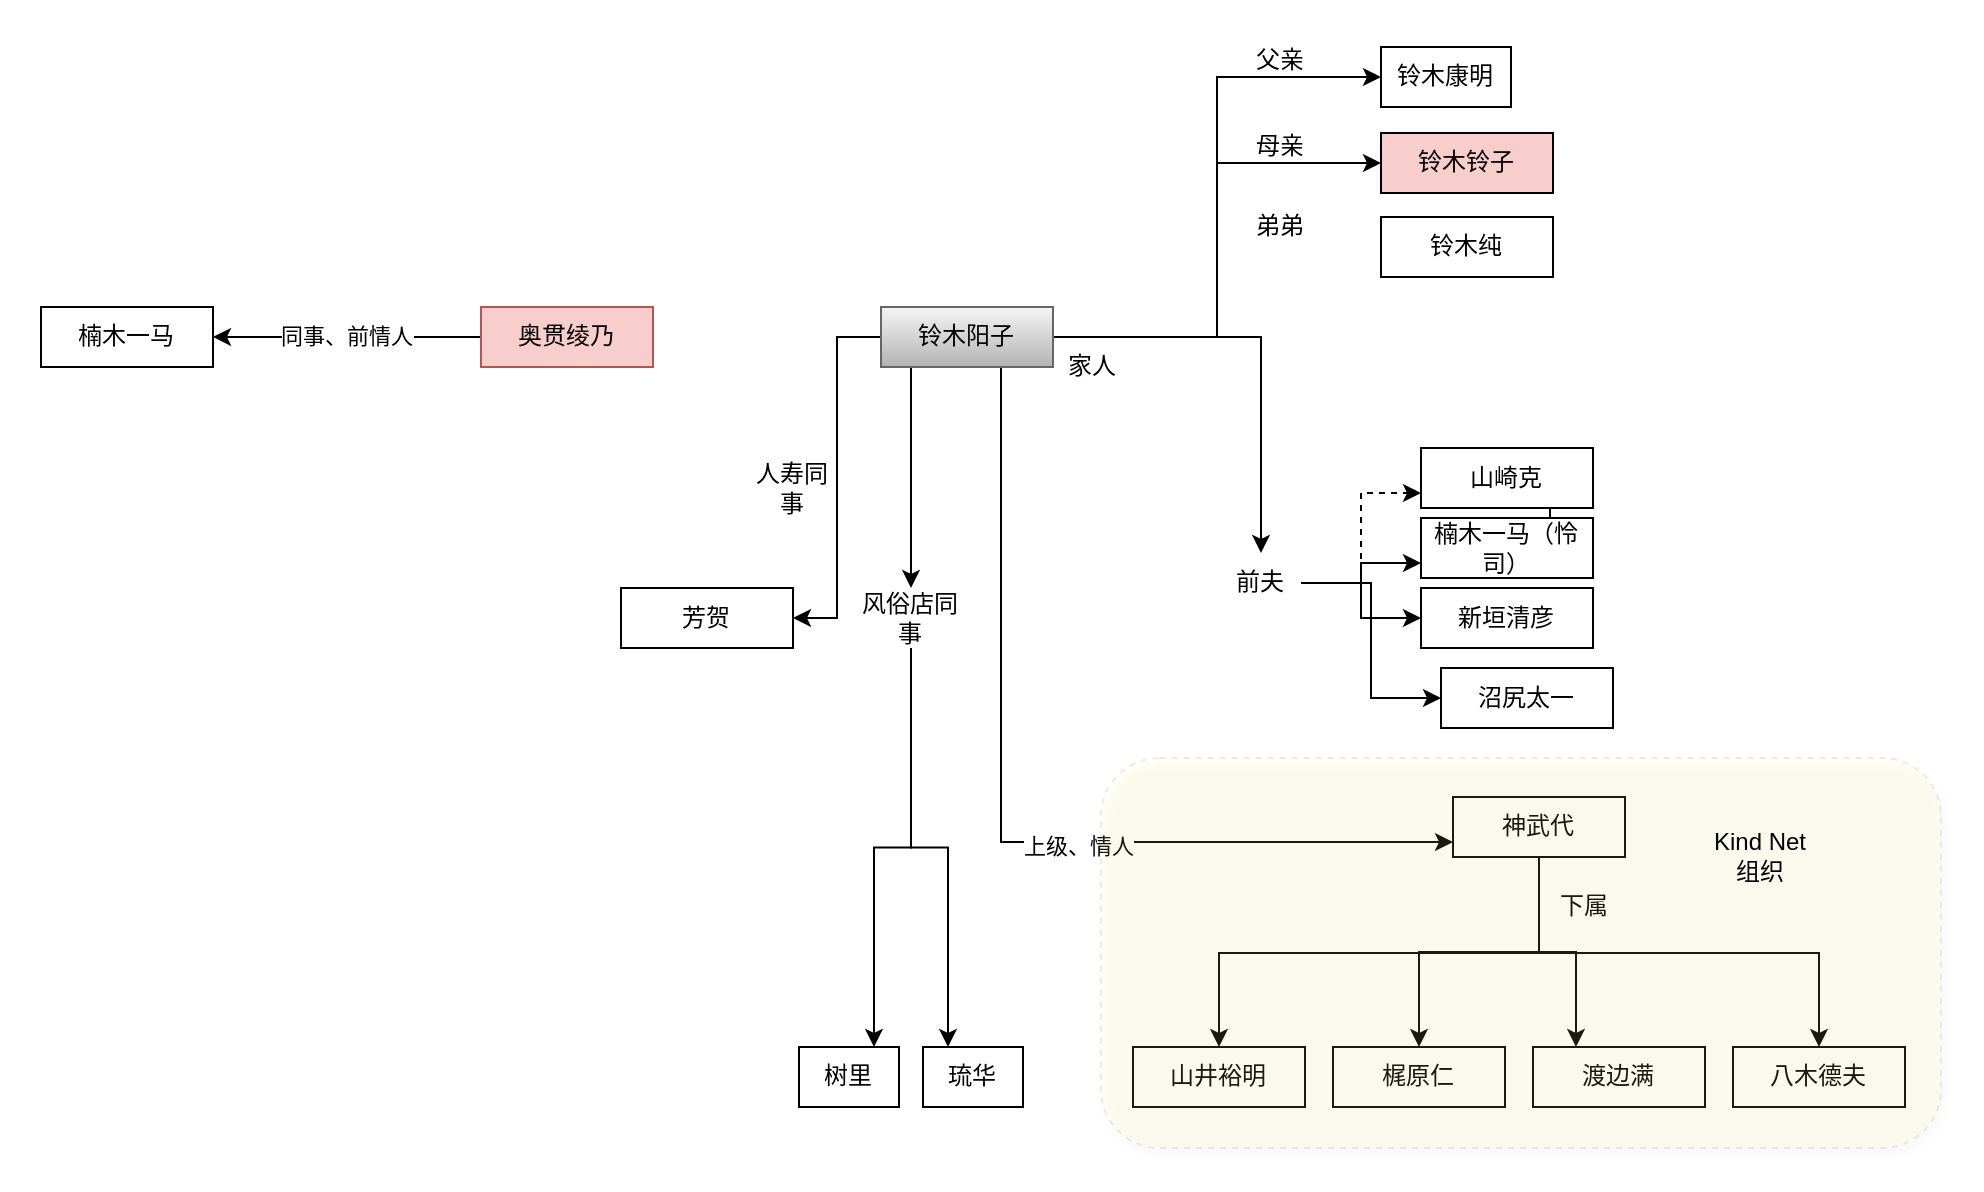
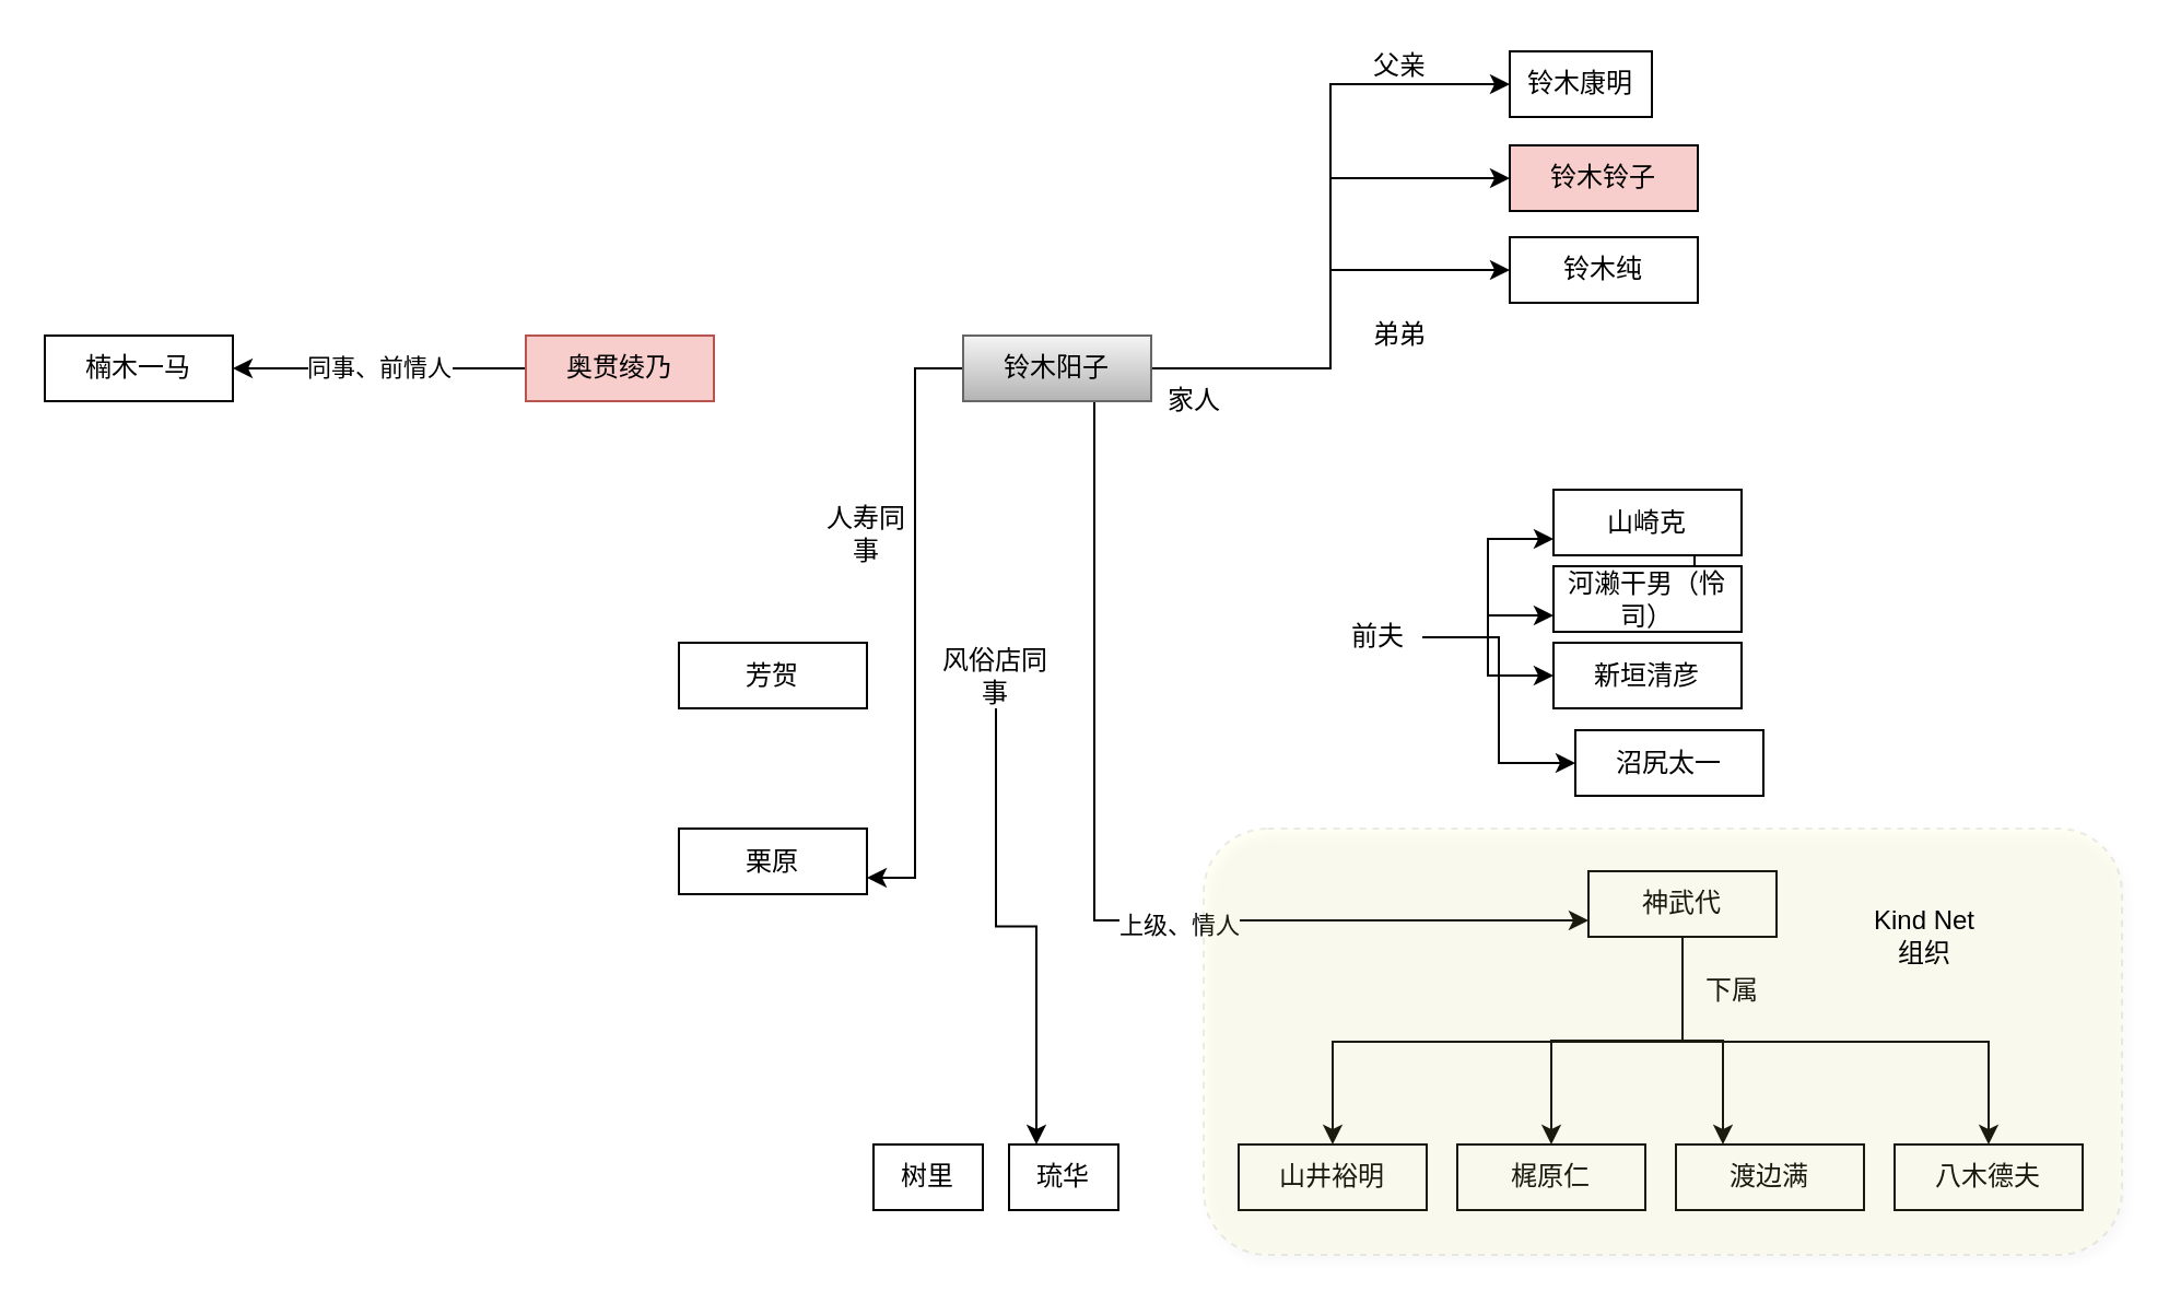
  <mxCell id="0" />
  <mxCell id="1" parent="0" />
  <mxCell id="2" style="edgeStyle=orthogonalEdgeStyle;rounded=0;orthogonalLoop=1;jettySize=auto;html=1;exitX=0.5;exitY=1;exitDx=0;exitDy=0;entryX=0;entryY=0.75;entryDx=0;entryDy=0;" parent="1" source="10" target="15" edge="1"><mxGeometry relative="1" as="geometry"><Array as="points"><mxPoint x="500" y="183" /><mxPoint x="500" y="421" /></Array></mxGeometry></mxCell>
  <mxCell id="3" value="上级、情人" style="edgeLabel;html=1;align=center;verticalAlign=middle;resizable=0;points=[];" parent="2" vertex="1" connectable="0"><mxGeometry x="0.218" y="-2" relative="1" as="geometry"><mxPoint as="offset" /></mxGeometry></mxCell>
- <mxCell id="4" style="edgeStyle=orthogonalEdgeStyle;rounded=0;orthogonalLoop=1;jettySize=auto;html=1;exitX=0;exitY=0.5;exitDx=0;exitDy=0;entryX=1;entryY=0.5;entryDx=0;entryDy=0;" parent="1" source="10" target="27" edge="1"><mxGeometry relative="1" as="geometry" /></mxCell>
+ <mxCell id="5" style="edgeStyle=orthogonalEdgeStyle;rounded=0;orthogonalLoop=1;jettySize=auto;html=1;exitX=0;exitY=0.5;exitDx=0;exitDy=0;entryX=1;entryY=0.75;entryDx=0;entryDy=0;" parent="1" source="10" target="28" edge="1"><mxGeometry relative="1" as="geometry" /></mxCell>
  <mxCell id="6" style="edgeStyle=orthogonalEdgeStyle;rounded=0;orthogonalLoop=1;jettySize=auto;html=1;exitX=1;exitY=0.5;exitDx=0;exitDy=0;entryX=0;entryY=0.5;entryDx=0;entryDy=0;" parent="1" source="10" target="22" edge="1"><mxGeometry relative="1" as="geometry" /></mxCell>
  <mxCell id="7" style="edgeStyle=orthogonalEdgeStyle;rounded=0;orthogonalLoop=1;jettySize=auto;html=1;exitX=1;exitY=0.5;exitDx=0;exitDy=0;entryX=0;entryY=0.5;entryDx=0;entryDy=0;" parent="1" source="10" target="21" edge="1"><mxGeometry relative="1" as="geometry" /></mxCell>
- <mxCell id="8" style="edgeStyle=orthogonalEdgeStyle;rounded=0;orthogonalLoop=1;jettySize=auto;html=1;exitX=1;exitY=0.5;exitDx=0;exitDy=0;" parent="1" source="10" target="34" edge="1"><mxGeometry relative="1" as="geometry" /></mxCell>
- <mxCell id="9" style="edgeStyle=orthogonalEdgeStyle;rounded=0;orthogonalLoop=1;jettySize=auto;html=1;exitX=0.25;exitY=1;exitDx=0;exitDy=0;" parent="1" source="10" target="48" edge="1"><mxGeometry relative="1" as="geometry"><Array as="points"><mxPoint x="455" y="183" /></Array></mxGeometry></mxCell>
+ <mxCell id="8" style="edgeStyle=orthogonalEdgeStyle;rounded=0;orthogonalLoop=1;jettySize=auto;html=1;exitX=1;exitY=0.5;exitDx=0;exitDy=0;entryX=0;entryY=0.5;entryDx=0;entryDy=0;" parent="1" source="10" target="23" edge="1"><mxGeometry relative="1" as="geometry" /></mxCell>
  <mxCell id="10" value="铃木阳子" style="rounded=0;whiteSpace=wrap;html=1;gradientColor=#b3b3b3;fillColor=#f5f5f5;strokeColor=#666666;" parent="1" vertex="1"><mxGeometry x="440" y="153" width="86" height="30" as="geometry" /></mxCell>
  <mxCell id="11" style="edgeStyle=orthogonalEdgeStyle;rounded=0;orthogonalLoop=1;jettySize=auto;html=1;exitX=0.5;exitY=1;exitDx=0;exitDy=0;" parent="1" source="15" target="16" edge="1"><mxGeometry relative="1" as="geometry" /></mxCell>
  <mxCell id="12" style="edgeStyle=orthogonalEdgeStyle;rounded=0;orthogonalLoop=1;jettySize=auto;html=1;exitX=0.5;exitY=1;exitDx=0;exitDy=0;entryX=0.25;entryY=0;entryDx=0;entryDy=0;" parent="1" source="15" target="18" edge="1"><mxGeometry relative="1" as="geometry" /></mxCell>
  <mxCell id="13" style="edgeStyle=orthogonalEdgeStyle;rounded=0;orthogonalLoop=1;jettySize=auto;html=1;exitX=0.5;exitY=1;exitDx=0;exitDy=0;entryX=0.5;entryY=0;entryDx=0;entryDy=0;" parent="1" source="15" target="19" edge="1"><mxGeometry relative="1" as="geometry"><Array as="points"><mxPoint x="769" y="476" /><mxPoint x="909" y="476" /></Array></mxGeometry></mxCell>
  <mxCell id="14" value="" style="edgeStyle=orthogonalEdgeStyle;rounded=0;orthogonalLoop=1;jettySize=auto;html=1;exitX=0.5;exitY=1;exitDx=0;exitDy=0;entryX=0.5;entryY=0;entryDx=0;entryDy=0;" parent="1" source="15" target="17" edge="1"><mxGeometry relative="1" as="geometry"><Array as="points"><mxPoint x="769" y="476" /><mxPoint x="609" y="476" /></Array></mxGeometry></mxCell>
  <mxCell id="15" value="神武代" style="rounded=0;whiteSpace=wrap;html=1;" parent="1" vertex="1"><mxGeometry x="726" y="398" width="86" height="30" as="geometry" /></mxCell>
  <mxCell id="16" value="梶原仁" style="rounded=0;whiteSpace=wrap;html=1;" parent="1" vertex="1"><mxGeometry x="666" y="523" width="86" height="30" as="geometry" /></mxCell>
  <mxCell id="17" value="山井裕明" style="rounded=0;whiteSpace=wrap;html=1;" parent="1" vertex="1"><mxGeometry x="566" y="523" width="86" height="30" as="geometry" /></mxCell>
  <mxCell id="18" value="渡边满" style="rounded=0;whiteSpace=wrap;html=1;" parent="1" vertex="1"><mxGeometry x="766" y="523" width="86" height="30" as="geometry" /></mxCell>
  <mxCell id="19" value="八木德夫" style="rounded=0;whiteSpace=wrap;html=1;" parent="1" vertex="1"><mxGeometry x="866" y="523" width="86" height="30" as="geometry" /></mxCell>
  <mxCell id="20" value="下属" style="text;html=1;strokeColor=none;fillColor=none;align=center;verticalAlign=middle;whiteSpace=wrap;rounded=0;" parent="1" vertex="1"><mxGeometry x="772" y="443" width="40" height="20" as="geometry" /></mxCell>
  <mxCell id="21" value="铃木铃子" style="rounded=0;whiteSpace=wrap;html=1;fillColor=#f8cecc;" parent="1" vertex="1"><mxGeometry x="690" y="66" width="86" height="30" as="geometry" /></mxCell>
  <mxCell id="22" value="铃木康明" style="rounded=0;whiteSpace=wrap;html=1;" parent="1" vertex="1"><mxGeometry x="690" y="23" width="65" height="30" as="geometry" /></mxCell>
  <mxCell id="23" value="铃木纯" style="rounded=0;whiteSpace=wrap;html=1;" parent="1" vertex="1"><mxGeometry x="690" y="108" width="86" height="30" as="geometry" /></mxCell>
  <mxCell id="24" value="树里" style="rounded=0;whiteSpace=wrap;html=1;" parent="1" vertex="1"><mxGeometry x="399" y="523" width="50" height="30" as="geometry" /></mxCell>
  <mxCell id="25" value="琉华" style="rounded=0;whiteSpace=wrap;html=1;" parent="1" vertex="1"><mxGeometry x="461" y="523" width="50" height="30" as="geometry" /></mxCell>
  <mxCell id="26" value="家人" style="text;html=1;strokeColor=none;fillColor=none;align=center;verticalAlign=middle;whiteSpace=wrap;rounded=0;" parent="1" vertex="1"><mxGeometry x="526" y="173" width="40" height="20" as="geometry" /></mxCell>
  <mxCell id="27" value="芳贺" style="rounded=0;whiteSpace=wrap;html=1;" parent="1" vertex="1"><mxGeometry x="310" y="293.5" width="86" height="30" as="geometry" /></mxCell>
+ <mxCell id="28" value="栗原" style="rounded=0;whiteSpace=wrap;html=1;" parent="1" vertex="1"><mxGeometry x="310" y="378.5" width="86" height="30" as="geometry" /></mxCell>
  <mxCell id="29" value="人寿同事" style="text;html=1;strokeColor=none;fillColor=none;align=center;verticalAlign=middle;whiteSpace=wrap;rounded=0;" parent="1" vertex="1"><mxGeometry x="376" y="233.5" width="40" height="20" as="geometry" /></mxCell>
- <mxCell id="30" style="edgeStyle=orthogonalEdgeStyle;rounded=0;orthogonalLoop=1;jettySize=auto;html=1;exitX=1;exitY=0.5;exitDx=0;exitDy=0;entryX=0;entryY=0.75;entryDx=0;entryDy=0;dashed=1;" parent="1" source="34" target="36" edge="1"><mxGeometry relative="1" as="geometry" /></mxCell>
+ <mxCell id="30" style="edgeStyle=orthogonalEdgeStyle;rounded=0;orthogonalLoop=1;jettySize=auto;html=1;exitX=1;exitY=0.5;exitDx=0;exitDy=0;entryX=0;entryY=0.75;entryDx=0;entryDy=0;" parent="1" source="34" target="36" edge="1"><mxGeometry relative="1" as="geometry" /></mxCell>
  <mxCell id="31" style="edgeStyle=orthogonalEdgeStyle;rounded=0;orthogonalLoop=1;jettySize=auto;html=1;exitX=1;exitY=0.5;exitDx=0;exitDy=0;entryX=0;entryY=0.75;entryDx=0;entryDy=0;" parent="1" source="34" target="37" edge="1"><mxGeometry relative="1" as="geometry" /></mxCell>
  <mxCell id="32" style="edgeStyle=orthogonalEdgeStyle;rounded=0;orthogonalLoop=1;jettySize=auto;html=1;exitX=1;exitY=0.5;exitDx=0;exitDy=0;entryX=0;entryY=0.5;entryDx=0;entryDy=0;" parent="1" source="34" target="38" edge="1"><mxGeometry relative="1" as="geometry" /></mxCell>
  <mxCell id="33" style="edgeStyle=orthogonalEdgeStyle;rounded=0;orthogonalLoop=1;jettySize=auto;html=1;exitX=1;exitY=0.5;exitDx=0;exitDy=0;entryX=0;entryY=0.5;entryDx=0;entryDy=0;" parent="1" source="34" target="39" edge="1"><mxGeometry relative="1" as="geometry" /></mxCell>
  <mxCell id="34" value="前夫" style="rounded=0;whiteSpace=wrap;html=1;strokeColor=none;" parent="1" vertex="1"><mxGeometry x="610" y="276" width="40" height="30" as="geometry" /></mxCell>
  <mxCell id="35" style="edgeStyle=orthogonalEdgeStyle;rounded=0;orthogonalLoop=1;jettySize=auto;html=1;exitX=0.75;exitY=1;exitDx=0;exitDy=0;" parent="1" source="36" target="37" edge="1"><mxGeometry relative="1" as="geometry" /></mxCell>
  <mxCell id="36" value="山崎克" style="rounded=0;whiteSpace=wrap;html=1;" parent="1" vertex="1"><mxGeometry x="710" y="223.5" width="86" height="30" as="geometry" /></mxCell>
- <mxCell id="37" value="楠木一马（怜司）" style="rounded=0;whiteSpace=wrap;html=1;" parent="1" vertex="1"><mxGeometry x="710" y="258.5" width="86" height="30" as="geometry" /></mxCell>
+ <mxCell id="37" value="河濑干男（怜司）" style="rounded=0;whiteSpace=wrap;html=1;" parent="1" vertex="1"><mxGeometry x="710" y="258.5" width="86" height="30" as="geometry" /></mxCell>
  <mxCell id="38" value="新垣清彦" style="rounded=0;whiteSpace=wrap;html=1;" parent="1" vertex="1"><mxGeometry x="710" y="293.5" width="86" height="30" as="geometry" /></mxCell>
  <mxCell id="39" value="沼尻太一" style="rounded=0;whiteSpace=wrap;html=1;" parent="1" vertex="1"><mxGeometry x="720" y="333.5" width="86" height="30" as="geometry" /></mxCell>
  <mxCell id="40" value="父亲" style="text;html=1;strokeColor=none;fillColor=none;align=center;verticalAlign=middle;whiteSpace=wrap;rounded=0;" parent="1" vertex="1"><mxGeometry x="620" y="20" width="40" height="20" as="geometry" /></mxCell>
- <mxCell id="41" value="母亲" style="text;html=1;strokeColor=none;fillColor=none;align=center;verticalAlign=middle;whiteSpace=wrap;rounded=0;" parent="1" vertex="1"><mxGeometry x="620" y="63" width="40" height="20" as="geometry" /></mxCell>
- <mxCell id="42" value="弟弟" style="text;html=1;strokeColor=none;fillColor=none;align=center;verticalAlign=middle;whiteSpace=wrap;rounded=0;" parent="1" vertex="1"><mxGeometry x="620" y="103" width="40" height="20" as="geometry" /></mxCell>
+ <mxCell id="42" value="弟弟" style="text;html=1;strokeColor=none;fillColor=none;align=center;verticalAlign=middle;whiteSpace=wrap;rounded=0;" parent="1" vertex="1"><mxGeometry x="620" y="143" width="40" height="20" as="geometry" /></mxCell>
  <mxCell id="43" value="同事、前情人" style="edgeStyle=orthogonalEdgeStyle;rounded=0;orthogonalLoop=1;jettySize=auto;html=1;" parent="1" source="44" target="45" edge="1"><mxGeometry relative="1" as="geometry" /></mxCell>
  <mxCell id="44" value="奥贯绫乃" style="rounded=0;whiteSpace=wrap;html=1;fillColor=#f8cecc;strokeColor=#b85450;" parent="1" vertex="1"><mxGeometry x="240" y="153" width="86" height="30" as="geometry" /></mxCell>
  <mxCell id="45" value="楠木一马" style="rounded=0;whiteSpace=wrap;html=1;" parent="1" vertex="1"><mxGeometry x="20" y="153" width="86" height="30" as="geometry" /></mxCell>
- <mxCell id="46" style="edgeStyle=orthogonalEdgeStyle;rounded=0;orthogonalLoop=1;jettySize=auto;html=1;exitX=0.5;exitY=1;exitDx=0;exitDy=0;entryX=0.75;entryY=0;entryDx=0;entryDy=0;" parent="1" source="48" target="24" edge="1"><mxGeometry relative="1" as="geometry" /></mxCell>
  <mxCell id="47" style="edgeStyle=orthogonalEdgeStyle;rounded=0;orthogonalLoop=1;jettySize=auto;html=1;exitX=0.5;exitY=1;exitDx=0;exitDy=0;entryX=0.25;entryY=0;entryDx=0;entryDy=0;" parent="1" source="48" target="25" edge="1"><mxGeometry relative="1" as="geometry" /></mxCell>
  <mxCell id="48" value="风俗店同事" style="rounded=0;whiteSpace=wrap;html=1;strokeColor=none;" parent="1" vertex="1"><mxGeometry x="430" y="293.5" width="50" height="30" as="geometry" /></mxCell>
  <mxCell id="49" value="" style="rounded=1;whiteSpace=wrap;html=1;fillColor=#ffff88;dashed=1;strokeColor=#36393d;textOpacity=10;shadow=1;opacity=10;" parent="1" vertex="1"><mxGeometry x="550" y="378.5" width="420" height="195" as="geometry" /></mxCell>
  <mxCell id="50" value="Kind Net组织" style="text;html=1;strokeColor=none;fillColor=none;align=center;verticalAlign=middle;whiteSpace=wrap;rounded=0;shadow=1;dashed=1;opacity=10;" parent="1" vertex="1"><mxGeometry x="850" y="413" width="60" height="30" as="geometry" /></mxCell>
